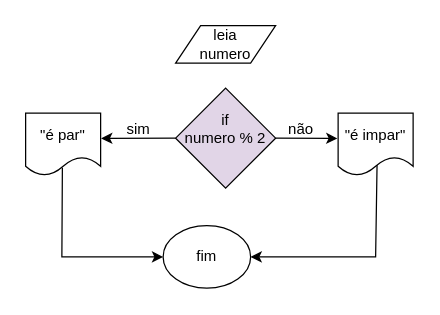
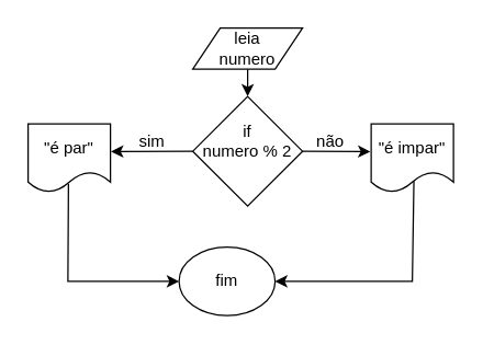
  <mxCell id="0" />
  <mxCell id="1" parent="0" />
  <mxCell id="2" value="leia&lt;div&gt;numero&lt;/div&gt;" style="shape=parallelogram;perimeter=parallelogramPerimeter;whiteSpace=wrap;html=1;fixedSize=1;" vertex="1" parent="1"><mxGeometry x="140" y="20" width="80" height="30" as="geometry" /></mxCell>
- <mxCell id="3" value="if&lt;div&gt;numero % 2&lt;/div&gt;&lt;div&gt;&lt;br&gt;&lt;/div&gt;" style="rhombus;whiteSpace=wrap;html=1;fillColor=#e1d5e7;" vertex="1" parent="1"><mxGeometry x="140" y="70" width="80" height="80" as="geometry" /></mxCell>
+ <mxCell id="3" value="if&lt;div&gt;numero % 2&lt;/div&gt;&lt;div&gt;&lt;br&gt;&lt;/div&gt;" style="rhombus;whiteSpace=wrap;html=1;" vertex="1" parent="1"><mxGeometry x="140" y="70" width="80" height="80" as="geometry" /></mxCell>
  <mxCell id="4" value="&quot;é par&quot;" style="shape=document;whiteSpace=wrap;html=1;boundedLbl=1;" vertex="1" parent="1"><mxGeometry x="20" y="90" width="60" height="50" as="geometry" /></mxCell>
  <mxCell id="5" value="&quot;é impar&quot;" style="shape=document;whiteSpace=wrap;html=1;boundedLbl=1;" vertex="1" parent="1"><mxGeometry x="270" y="90" width="60" height="50" as="geometry" /></mxCell>
  <mxCell id="6" value="" style="endArrow=classic;html=1;rounded=0;exitX=0;exitY=0.5;exitDx=0;exitDy=0;entryX=1.007;entryY=0.404;entryDx=0;entryDy=0;entryPerimeter=0;" edge="1" parent="1" source="3" target="4"><mxGeometry width="50" height="50" relative="1" as="geometry"><mxPoint x="110" y="240" as="sourcePoint" /><mxPoint x="160" y="190" as="targetPoint" /></mxGeometry></mxCell>
  <mxCell id="7" value="sim" style="text;html=1;align=center;verticalAlign=middle;resizable=0;points=[];autosize=1;strokeColor=none;fillColor=none;" vertex="1" parent="1"><mxGeometry x="90" y="88" width="40" height="30" as="geometry" /></mxCell>
  <mxCell id="8" value="" style="endArrow=classic;html=1;rounded=0;exitX=1;exitY=0.5;exitDx=0;exitDy=0;entryX=-0.01;entryY=0.404;entryDx=0;entryDy=0;entryPerimeter=0;" edge="1" parent="1" source="3" target="5"><mxGeometry width="50" height="50" relative="1" as="geometry"><mxPoint x="110" y="240" as="sourcePoint" /><mxPoint x="160" y="190" as="targetPoint" /></mxGeometry></mxCell>
  <mxCell id="9" value="não" style="text;html=1;align=center;verticalAlign=middle;resizable=0;points=[];autosize=1;strokeColor=none;fillColor=none;" vertex="1" parent="1"><mxGeometry x="220" y="88" width="40" height="30" as="geometry" /></mxCell>
  <mxCell id="10" value="fim" style="ellipse;whiteSpace=wrap;html=1;" vertex="1" parent="1"><mxGeometry x="130" y="180" width="70" height="50" as="geometry" /></mxCell>
  <mxCell id="11" value="" style="endArrow=classic;html=1;rounded=0;exitX=0.49;exitY=0.873;exitDx=0;exitDy=0;exitPerimeter=0;entryX=0;entryY=0.5;entryDx=0;entryDy=0;" edge="1" parent="1" source="4" target="10"><mxGeometry width="50" height="50" relative="1" as="geometry"><mxPoint x="110" y="240" as="sourcePoint" /><mxPoint x="160" y="190" as="targetPoint" /><Array as="points"><mxPoint x="49" y="205" /></Array></mxGeometry></mxCell>
  <mxCell id="12" value="" style="endArrow=classic;html=1;rounded=0;exitX=0.519;exitY=0.832;exitDx=0;exitDy=0;exitPerimeter=0;entryX=1;entryY=0.5;entryDx=0;entryDy=0;" edge="1" parent="1" source="5" target="10"><mxGeometry width="50" height="50" relative="1" as="geometry"><mxPoint x="59" y="144" as="sourcePoint" /><mxPoint x="155" y="215" as="targetPoint" /><Array as="points"><mxPoint x="300" y="205" /></Array></mxGeometry></mxCell>
+ <mxCell id="13" value="" style="endArrow=classic;html=1;rounded=0;exitX=0.5;exitY=1;exitDx=0;exitDy=0;entryX=0.5;entryY=0;entryDx=0;entryDy=0;" edge="1" parent="1" source="2" target="3"><mxGeometry width="50" height="50" relative="1" as="geometry"><mxPoint x="110" y="240" as="sourcePoint" /><mxPoint x="160" y="190" as="targetPoint" /></mxGeometry></mxCell>
